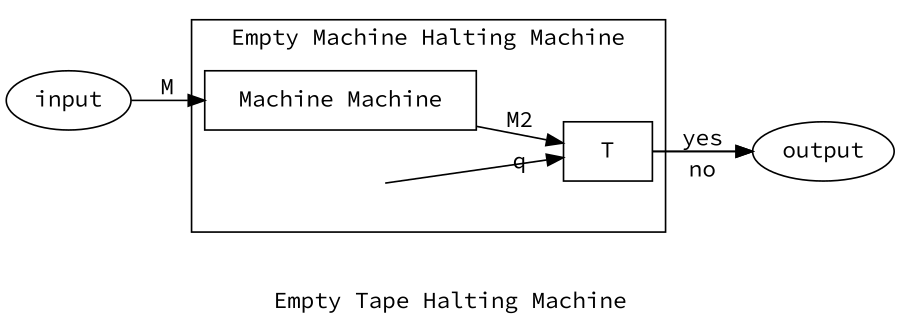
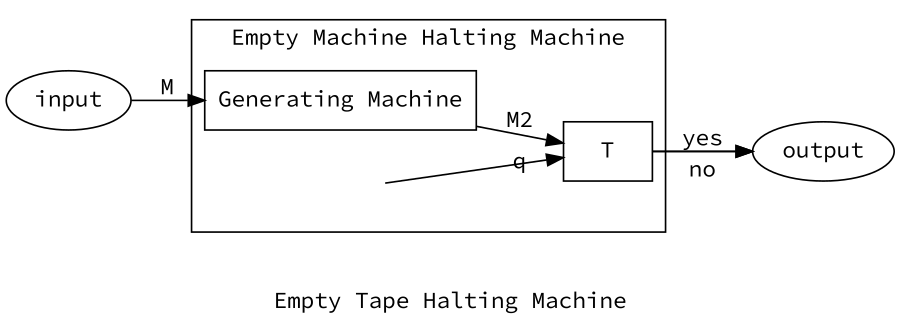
  digraph {
    fontname="Source Code Pro"
    label="Empty Tape Halting Machine"
    rankdir=LR
    splines=false
    node [fontname="Source Code Pro"]
    edge [fontname="Source Code Pro"]
-   n1 [label="Machine Machine" shape=box]
+   n1 [label="Generating Machine" shape=box]
    T [shape=box]
    q [shape=none style=invisible]
    output
    input
    subgraph cluster_1 {
      label="Empty Machine Halting Machine"
      n1
      T
      q
    }
    n1 -> T [label=M2]
    T -> output [label=yes]
    T -> output [label=no]
    q -> T [label=q]
    input -> n1 [label=M]
  }
